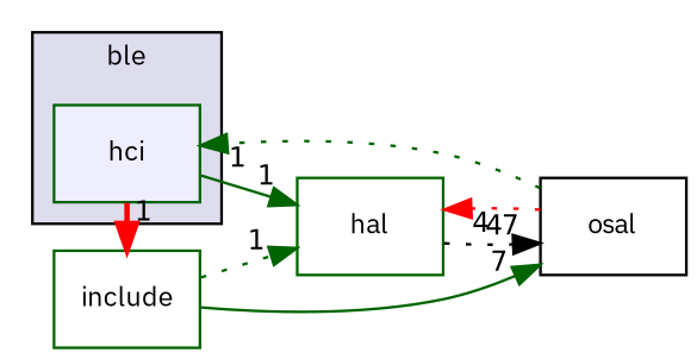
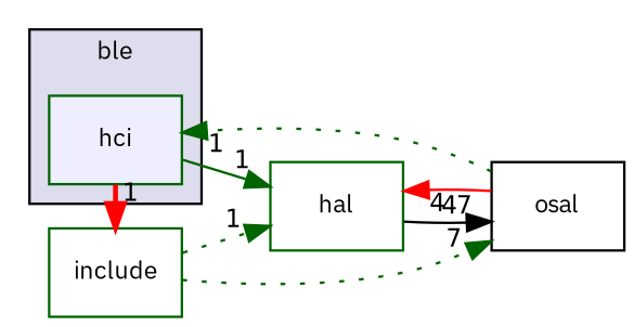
  digraph {
    compound=true
    fontname="IBM Plex Sans"
    rankdir=LR
    node [color=darkgreen fillcolor=white fontname="IBM Plex Sans" fontsize=10 shape=box style=filled]
    edge [color=darkgreen fontname="IBM Plex Sans" headlabel=1 labeldistance=1.5 labelfontname=Helvetica labelfontsize=10 style=dotted]
    n1 [fillcolor="#eeeeff" label=hci pencolor=black]
    n2 [label=hal]
    n3 [label=include fillcolor="" style=""]
    n4 [color=black label=osal]
    subgraph cluster_1 {
      bgcolor="#ddddee"
      fontsize=10
      label=ble
      pencolor=black
      n1
    }
    n1 -> n2 [style=solid]
    n1 -> n3 [color=red style=bold]
-   n2 -> n4 [color=black headlabel=47]
+   n2 -> n4 [color=black headlabel=47 style=solid]
    n3 -> n2
-   n3 -> n4 [headlabel=7 style=solid]
+   n3 -> n4 [headlabel=7]
    n4 -> n1
-   n4 -> n2 [color=red headlabel=4]
+   n4 -> n2 [color=red headlabel=4 style=solid]
  }
